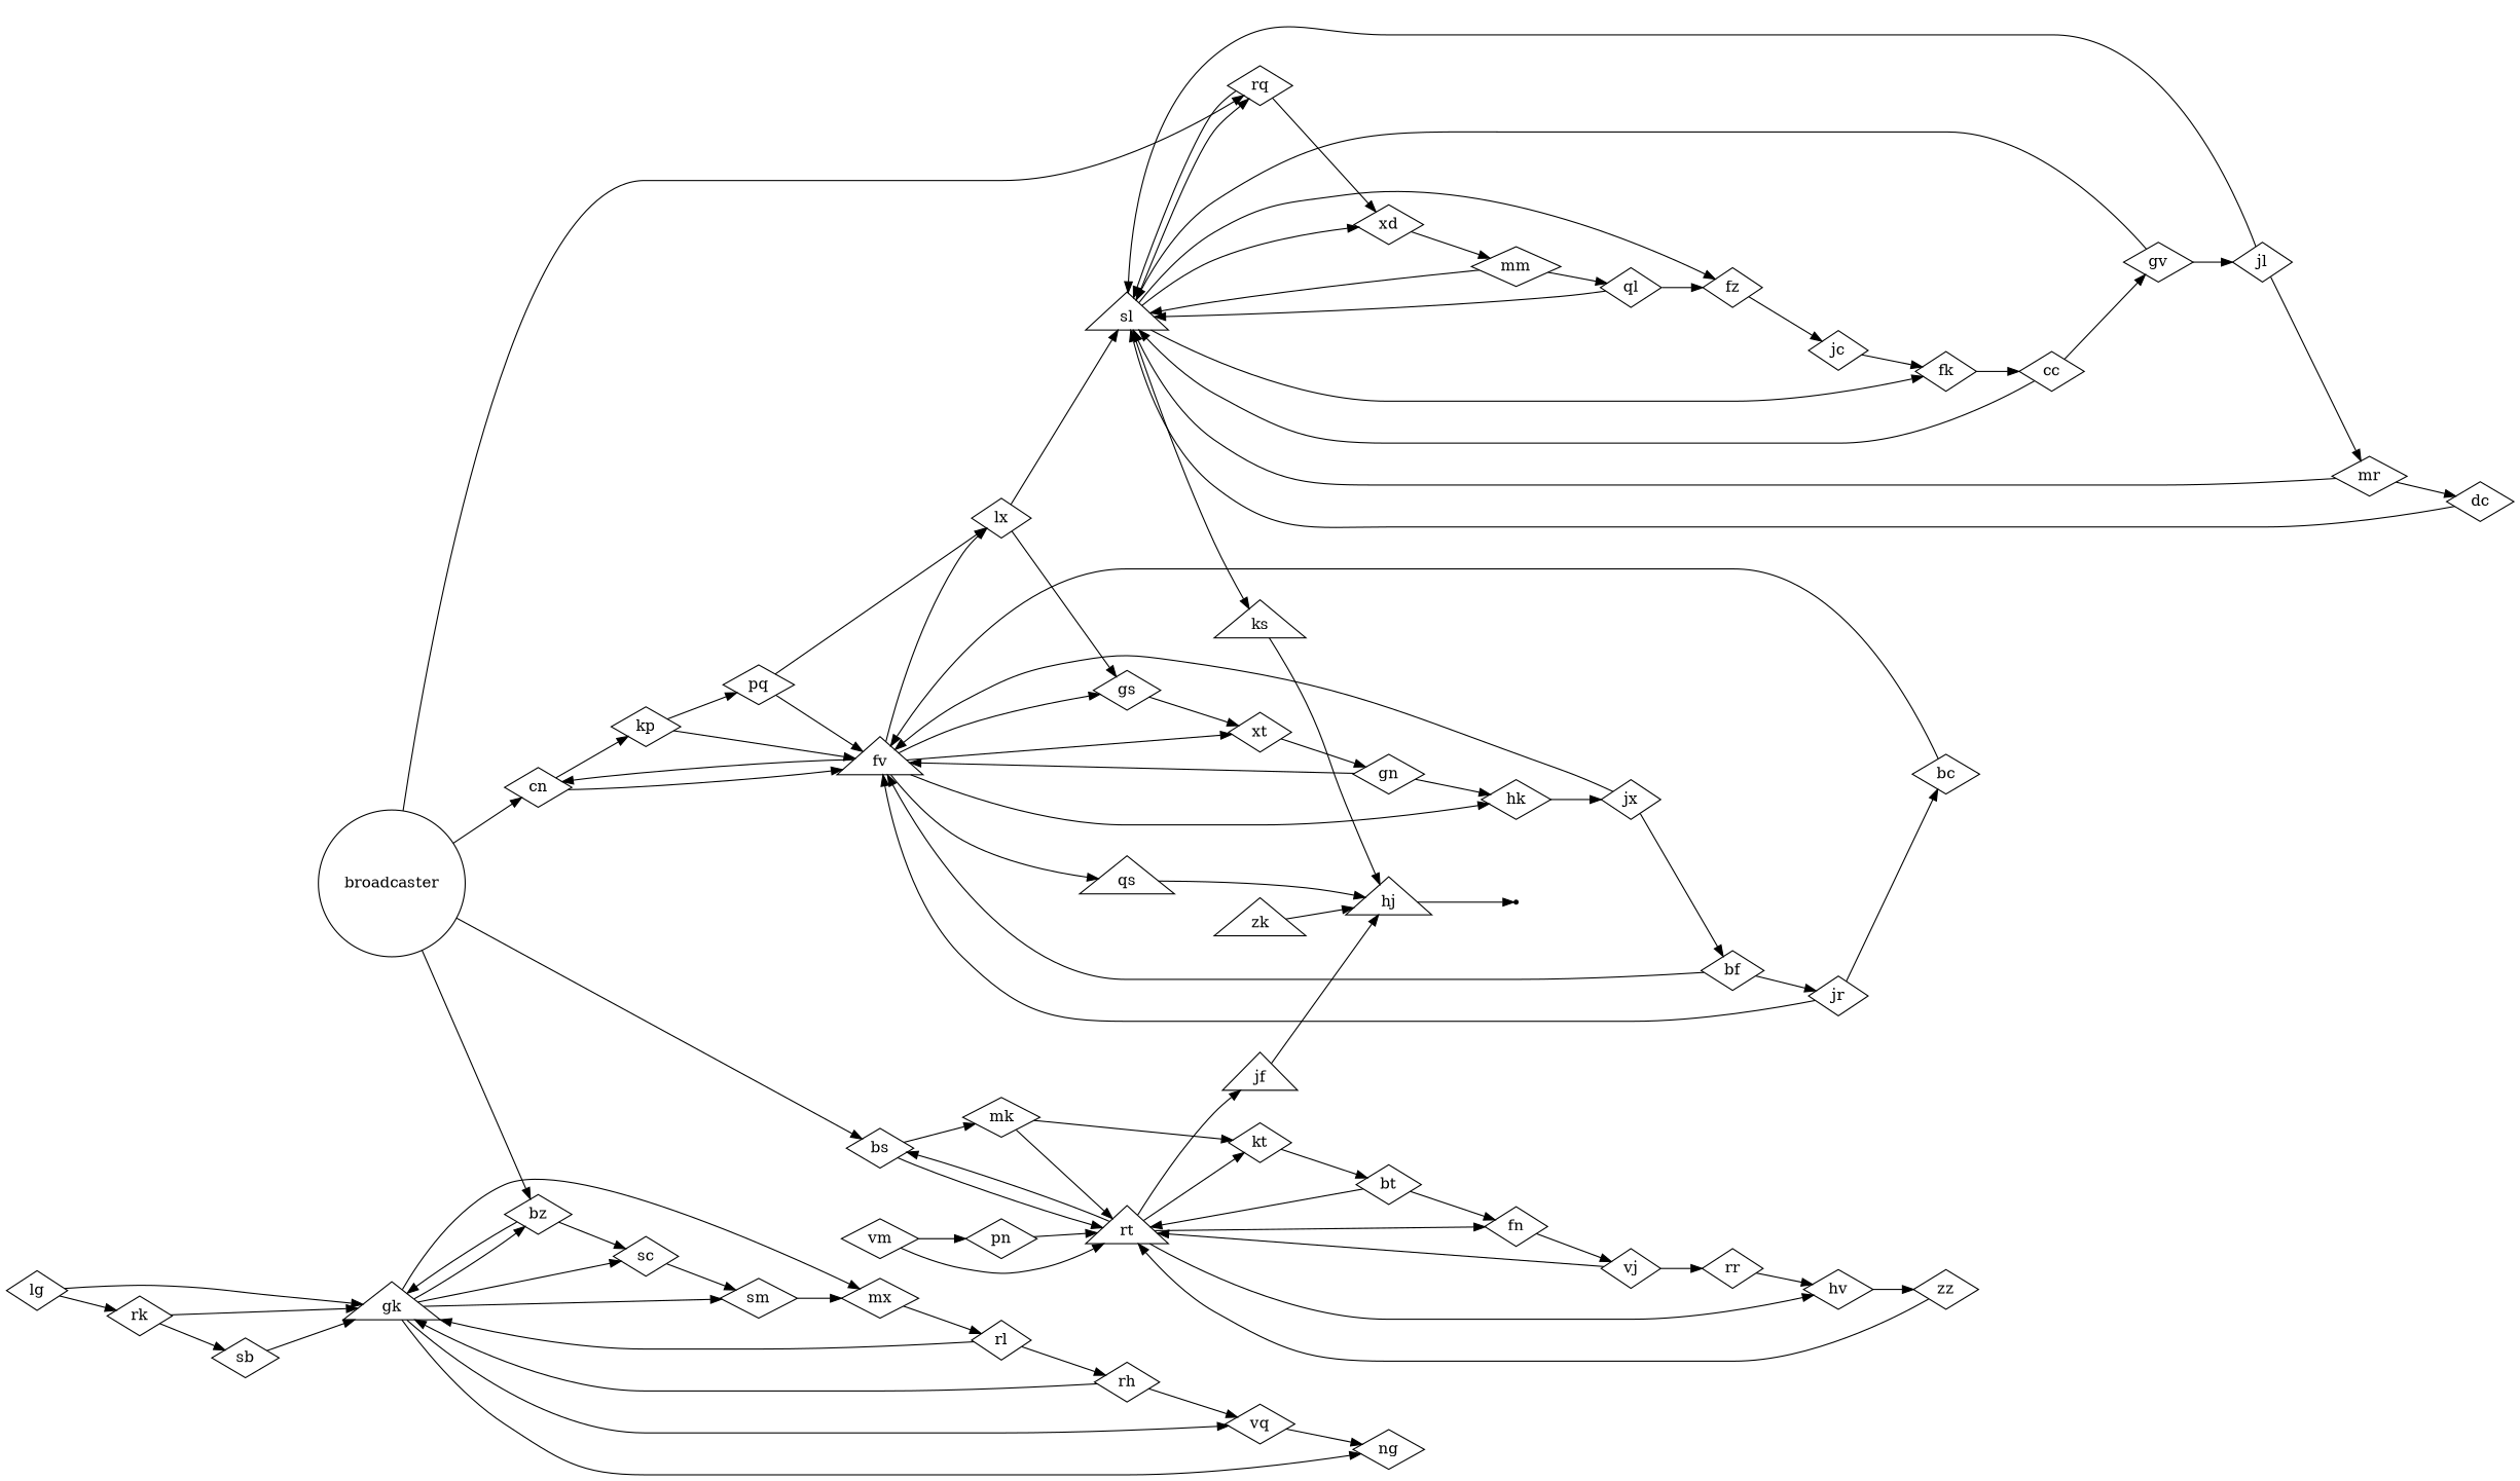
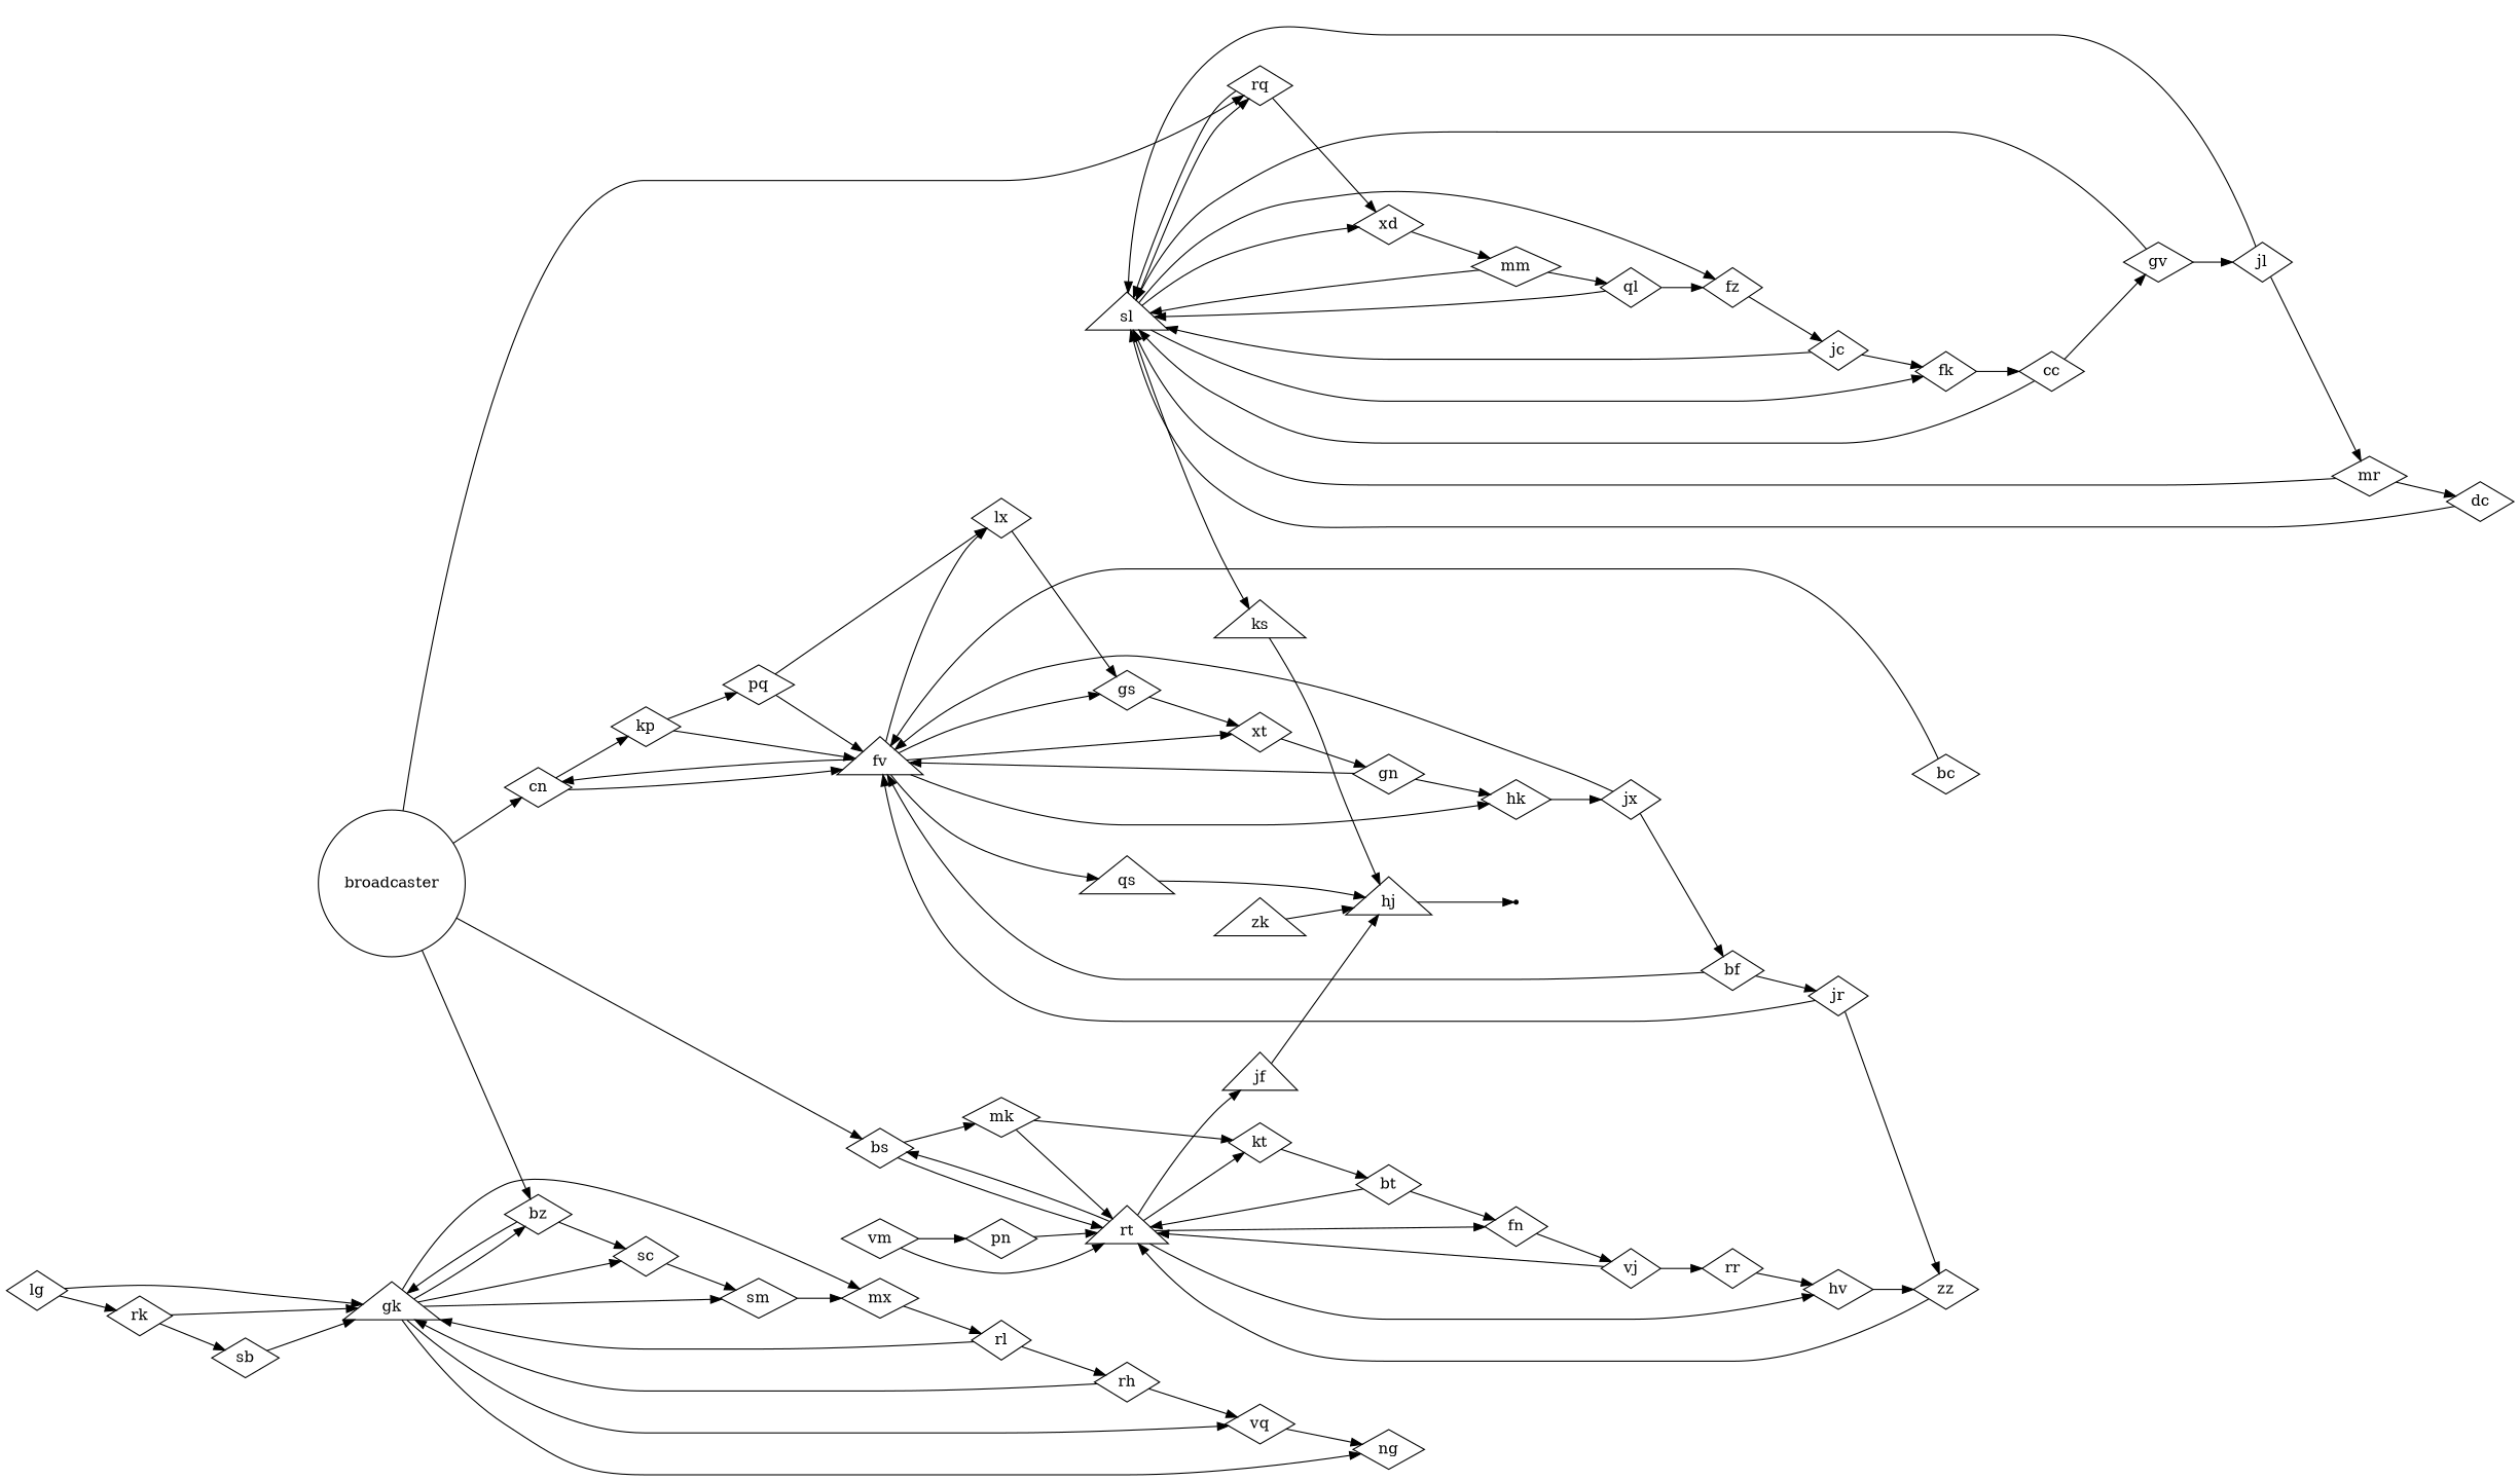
  digraph {
    rankdir=LR
    node [shape=diamond]
    gk [shape=triangle]
    ng
    vq
    sc
    bz
    sm
    mx
    rl
    zk [shape=triangle]
    hj [shape=triangle]
    lg
    rk
    hv
    zz
    rt [shape=triangle]
    bs
    jf [shape=triangle]
    kt
    fn
    mk
    bt
    vj
    rr
    fv [shape=triangle]
    cn
    kp
    gs
    lx
    xt
    hk
    qs [shape=triangle]
    pq
    broadcaster [shape=circle]
    rq
    sl [shape=triangle]
    xd
    gn
    jx
    bc
    jr
    bf
    pn
    vm
    rx [shape=point]
    sb
    rh
    fz
    ks [shape=triangle]
    fk
    mm
    jc
    cc
    dc
    ql
    jl
    mr
    gv
    gk -> ng
    gk -> vq
    gk -> sc
    gk -> bz
    gk -> sm
    gk -> mx
    vq -> ng
    sc -> sm
    bz -> gk
    bz -> sc
    sm -> mx
    mx -> rl
    rl -> gk
    rl -> rh
    zk -> hj
    hj -> rx
    lg -> gk
    lg -> rk
    rk -> gk
    rk -> sb
    hv -> zz
    zz -> rt
    rt -> hv
    rt -> bs
    rt -> jf
    rt -> kt
    rt -> fn
    bs -> rt
    bs -> mk
    jf -> hj
    kt -> bt
    fn -> vj
    mk -> rt
    mk -> kt
    bt -> rt
    bt -> fn
    vj -> rt
    vj -> rr
    rr -> hv
    fv -> cn
    fv -> gs
    fv -> lx
    fv -> xt
    fv -> hk
    fv -> qs
    cn -> fv
    cn -> kp
    kp -> fv
    kp -> pq
    gs -> xt
    lx -> gs
    xt -> gn
    hk -> jx
    qs -> hj
    pq -> fv
    pq -> lx
    broadcaster -> bz
    broadcaster -> bs
    broadcaster -> cn
    broadcaster -> rq
    rq -> sl
    rq -> xd
    sl -> rq
    sl -> xd
    sl -> fz
    sl -> ks
    sl -> fk
    xd -> mm
    gn -> fv
    gn -> hk
    jx -> fv
    jx -> bf
    bc -> fv
    jr -> fv
-   jr -> bc
+   jr -> zz
    bf -> fv
    bf -> jr
    pn -> rt
    vm -> rt
    vm -> pn
    sb -> gk
    rh -> gk
    rh -> vq
    fz -> jc
    ks -> hj
    fk -> cc
    mm -> sl
    mm -> ql
-   lx -> sl
+   jc -> sl
    jc -> fk
    cc -> sl
    cc -> gv
    dc -> sl
    ql -> sl
    ql -> fz
    jl -> sl
    jl -> mr
    mr -> sl
    mr -> dc
    gv -> sl
    gv -> jl
  }
